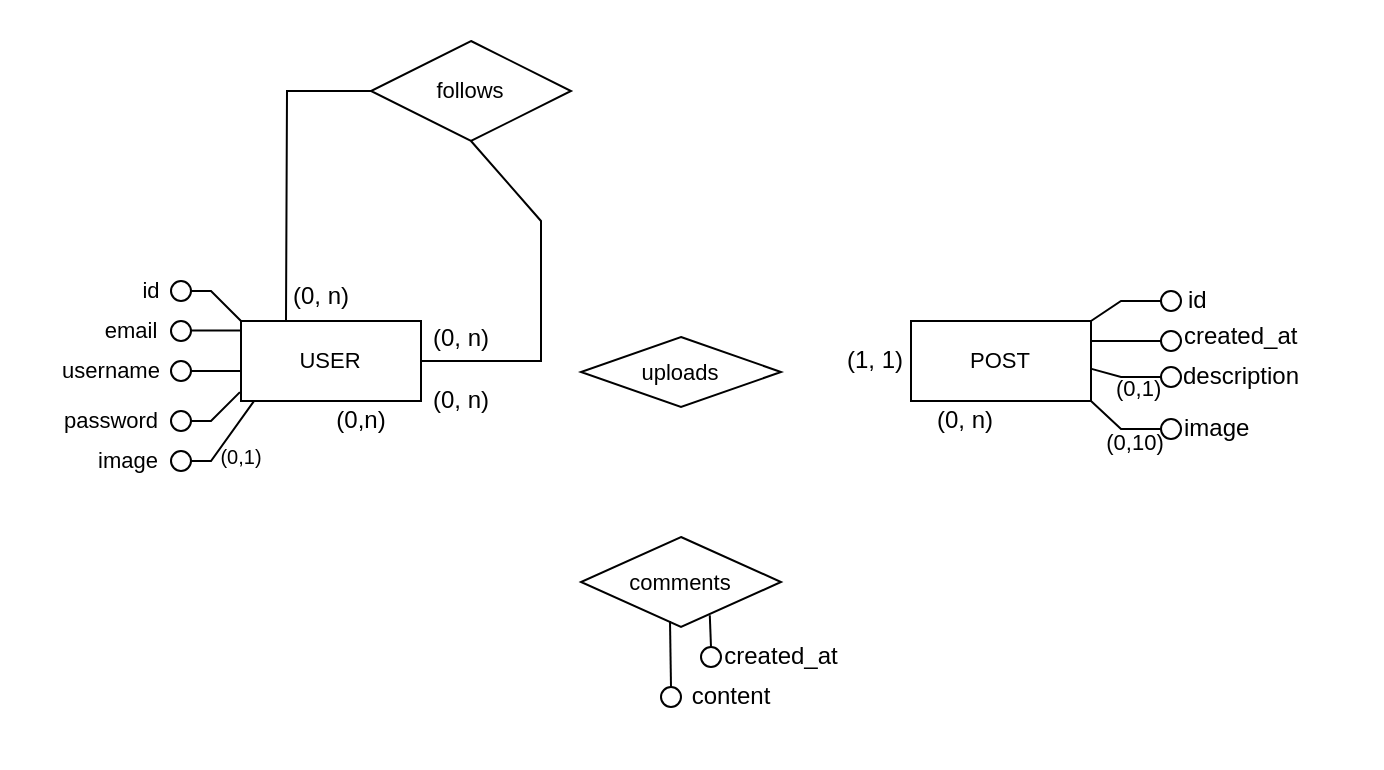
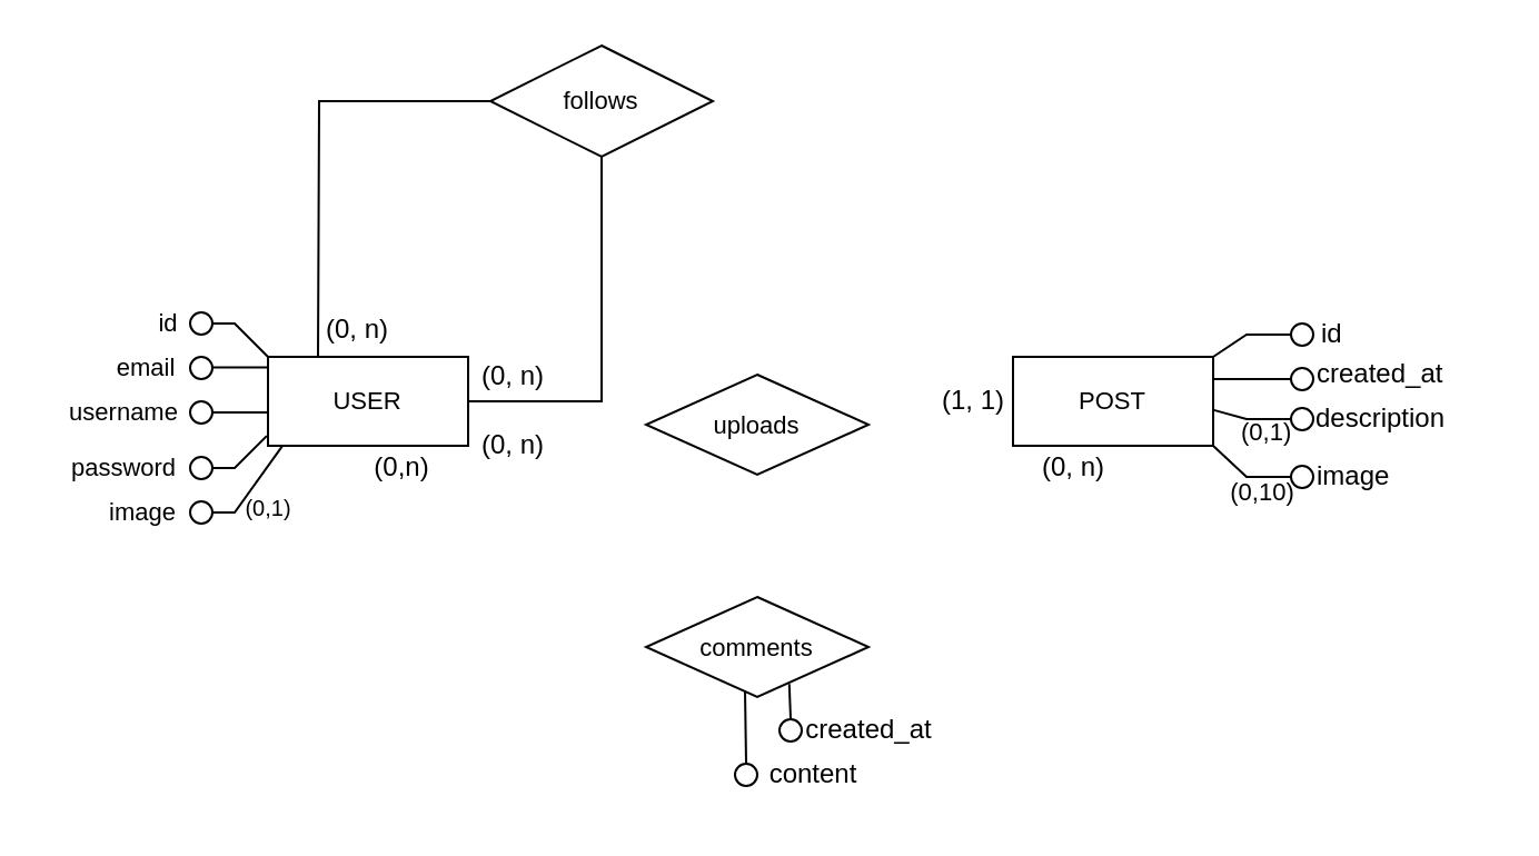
  <mxCell id="0" />
  <mxCell id="1" parent="0" />
  <mxCell id="2" value="&lt;font&gt;USER&lt;/font&gt;" style="rounded=0;whiteSpace=wrap;html=1;fillColor=none;fontSize=11;" parent="1" vertex="1"><mxGeometry x="120" y="160" width="90" height="40" as="geometry" /></mxCell>
  <mxCell id="3" value="" style="ellipse;whiteSpace=wrap;html=1;aspect=fixed;fillColor=light-dark(#FFFFFF,#FFFFFF);fontSize=11;" parent="1" vertex="1"><mxGeometry x="85" y="140" width="10" height="10" as="geometry" /></mxCell>
  <mxCell id="4" value="id" style="text;html=1;align=center;verticalAlign=middle;resizable=0;points=[];autosize=1;strokeColor=none;fillColor=none;fontSize=11;" parent="1" vertex="1"><mxGeometry x="60" y="130" width="30" height="30" as="geometry" /></mxCell>
  <mxCell id="5" value="email" style="text;html=1;align=center;verticalAlign=middle;resizable=0;points=[];autosize=1;strokeColor=none;fillColor=none;fontSize=11;" parent="1" vertex="1"><mxGeometry x="40" y="150" width="50" height="30" as="geometry" /></mxCell>
  <mxCell id="6" value="" style="endArrow=none;html=1;rounded=0;entryX=1;entryY=0.5;entryDx=0;entryDy=0;fontSize=11;" parent="1" target="3" edge="1"><mxGeometry width="50" height="50" relative="1" as="geometry"><mxPoint x="120" y="160" as="sourcePoint" /><mxPoint x="75" y="165" as="targetPoint" /><Array as="points"><mxPoint x="105" y="145" /></Array></mxGeometry></mxCell>
  <mxCell id="7" value="" style="endArrow=none;html=1;rounded=0;entryX=1;entryY=0.5;entryDx=0;entryDy=0;exitX=0;exitY=0.5;exitDx=0;exitDy=0;fontSize=11;" parent="1" edge="1"><mxGeometry width="50" height="50" relative="1" as="geometry"><mxPoint x="120" y="164.8" as="sourcePoint" /><mxPoint x="90" y="164.8" as="targetPoint" /></mxGeometry></mxCell>
  <mxCell id="8" value="username" style="text;html=1;align=center;verticalAlign=middle;resizable=0;points=[];autosize=1;strokeColor=none;fillColor=none;fontSize=11;" parent="1" vertex="1"><mxGeometry x="20" y="170" width="70" height="30" as="geometry" /></mxCell>
  <mxCell id="9" value="" style="ellipse;whiteSpace=wrap;html=1;aspect=fixed;fillColor=light-dark(#FFFFFF,#FFFFFF);fontSize=11;" parent="1" vertex="1"><mxGeometry x="85" y="180" width="10" height="10" as="geometry" /></mxCell>
  <mxCell id="10" value="" style="ellipse;whiteSpace=wrap;html=1;aspect=fixed;fillColor=light-dark(#FFFFFF,#FFFFFF);fontSize=11;" parent="1" vertex="1"><mxGeometry x="85" y="160" width="10" height="10" as="geometry" /></mxCell>
  <mxCell id="11" value="(0, n)" style="text;html=1;align=center;verticalAlign=middle;resizable=0;points=[];autosize=1;strokeColor=none;fillColor=none;" parent="1" vertex="1"><mxGeometry x="135" y="133" width="50" height="30" as="geometry" /></mxCell>
  <mxCell id="12" value="" style="endArrow=none;html=1;rounded=0;entryX=-0.006;entryY=0.889;entryDx=0;entryDy=0;exitX=1;exitY=0.5;exitDx=0;exitDy=0;fontSize=11;entryPerimeter=0;" parent="1" source="14" target="2" edge="1"><mxGeometry width="50" height="50" relative="1" as="geometry"><mxPoint x="110" y="208" as="sourcePoint" /><mxPoint x="130" y="223" as="targetPoint" /><Array as="points"><mxPoint x="105" y="210" /></Array></mxGeometry></mxCell>
  <mxCell id="13" value="password" style="text;html=1;align=center;verticalAlign=middle;resizable=0;points=[];autosize=1;strokeColor=none;fillColor=none;fontSize=11;" parent="1" vertex="1"><mxGeometry x="20" y="195" width="70" height="30" as="geometry" /></mxCell>
  <mxCell id="14" value="" style="ellipse;whiteSpace=wrap;html=1;aspect=fixed;fillColor=none;fontSize=11;" parent="1" vertex="1"><mxGeometry x="85" y="205" width="10" height="10" as="geometry" /></mxCell>
  <mxCell id="15" value="&lt;font&gt;POST&lt;/font&gt;" style="rounded=0;whiteSpace=wrap;html=1;fillColor=none;fontSize=11;" parent="1" vertex="1"><mxGeometry x="455" y="160" width="90" height="40" as="geometry" /></mxCell>
- <mxCell id="16" value="&lt;font&gt;follows&lt;/font&gt;" style="shape=rhombus;perimeter=rhombusPerimeter;whiteSpace=wrap;html=1;align=center;fillColor=none;fontSize=11;" parent="1" vertex="1"><mxGeometry x="185" y="20" width="100" height="50" as="geometry" /></mxCell>
+ <mxCell id="16" value="&lt;font&gt;follows&lt;/font&gt;" style="shape=rhombus;perimeter=rhombusPerimeter;whiteSpace=wrap;html=1;align=center;fillColor=none;fontSize=11;" parent="1" vertex="1"><mxGeometry x="220" y="20" width="100" height="50" as="geometry" /></mxCell>
  <mxCell id="17" value="" style="endArrow=none;html=1;rounded=0;entryX=0;entryY=0.5;entryDx=0;entryDy=0;exitX=0.25;exitY=0;exitDx=0;exitDy=0;fontSize=11;" parent="1" source="2" target="16" edge="1"><mxGeometry width="50" height="50" relative="1" as="geometry"><mxPoint x="375" y="190" as="sourcePoint" /><mxPoint x="435" y="190" as="targetPoint" /><Array as="points"><mxPoint x="143" y="45" /></Array></mxGeometry></mxCell>
  <mxCell id="18" value="" style="endArrow=none;html=1;rounded=0;entryX=1;entryY=0.5;entryDx=0;entryDy=0;exitX=0.5;exitY=1;exitDx=0;exitDy=0;fontSize=11;" parent="1" source="16" target="2" edge="1"><mxGeometry width="50" height="50" relative="1" as="geometry"><mxPoint x="172" y="209" as="sourcePoint" /><mxPoint x="470" y="200" as="targetPoint" /><Array as="points"><mxPoint x="270" y="110" /><mxPoint x="270" y="180" /></Array></mxGeometry></mxCell>
  <mxCell id="19" value="(0, n)" style="text;html=1;align=center;verticalAlign=middle;resizable=0;points=[];autosize=1;strokeColor=none;fillColor=none;" parent="1" vertex="1"><mxGeometry x="205" y="185" width="50" height="30" as="geometry" /></mxCell>
- <mxCell id="20" value="uploads" style="shape=rhombus;perimeter=rhombusPerimeter;whiteSpace=wrap;html=1;align=center;fillColor=none;fontSize=11;" parent="1" vertex="1"><mxGeometry x="290" y="168" width="100" height="35" as="geometry" /></mxCell>
+ <mxCell id="20" value="uploads" style="shape=rhombus;perimeter=rhombusPerimeter;whiteSpace=wrap;html=1;align=center;fillColor=none;fontSize=11;" parent="1" vertex="1"><mxGeometry x="290" y="168" width="100" height="45" as="geometry" /></mxCell>
  <mxCell id="21" value="(0, n)" style="text;html=1;align=center;verticalAlign=middle;resizable=0;points=[];autosize=1;strokeColor=none;fillColor=none;" parent="1" vertex="1"><mxGeometry x="457" y="195" width="50" height="30" as="geometry" /></mxCell>
  <mxCell id="22" value="(1, 1)" style="text;html=1;align=center;verticalAlign=middle;resizable=0;points=[];autosize=1;strokeColor=none;fillColor=none;" parent="1" vertex="1"><mxGeometry x="412" y="165" width="50" height="30" as="geometry" /></mxCell>
  <mxCell id="23" value="" style="endArrow=none;html=1;rounded=0;exitX=1;exitY=0.5;exitDx=0;exitDy=0;fontSize=11;entryX=0;entryY=0.5;entryDx=0;entryDy=0;" parent="1" target="24" edge="1"><mxGeometry width="50" height="50" relative="1" as="geometry"><mxPoint x="545" y="170" as="sourcePoint" /><mxPoint x="535.08" y="265" as="targetPoint" /><Array as="points" /></mxGeometry></mxCell>
  <mxCell id="24" value="" style="ellipse;whiteSpace=wrap;html=1;aspect=fixed;fillColor=none;fontSize=11;" parent="1" vertex="1"><mxGeometry x="580" y="165" width="10" height="10" as="geometry" /></mxCell>
  <mxCell id="25" value="" style="endArrow=none;html=1;rounded=0;fontSize=11;entryX=0;entryY=0.5;entryDx=0;entryDy=0;exitX=1.003;exitY=0.598;exitDx=0;exitDy=0;exitPerimeter=0;" parent="1" source="15" target="26" edge="1"><mxGeometry width="50" height="50" relative="1" as="geometry"><mxPoint x="545" y="180" as="sourcePoint" /><mxPoint x="515.08" y="265" as="targetPoint" /><Array as="points"><mxPoint x="560" y="188" /></Array></mxGeometry></mxCell>
  <mxCell id="26" value="" style="ellipse;whiteSpace=wrap;html=1;aspect=fixed;fillColor=none;fontSize=11;" parent="1" vertex="1"><mxGeometry x="580" y="183" width="10" height="10" as="geometry" /></mxCell>
  <mxCell id="27" value="created_at" style="text;html=1;align=left;verticalAlign=middle;resizable=0;points=[];autosize=1;strokeColor=none;fillColor=none;" parent="1" vertex="1"><mxGeometry x="590" y="153" width="80" height="30" as="geometry" /></mxCell>
  <mxCell id="28" value="description" style="text;html=1;align=center;verticalAlign=middle;resizable=0;points=[];autosize=1;strokeColor=none;fillColor=none;" parent="1" vertex="1"><mxGeometry x="580" y="173" width="80" height="30" as="geometry" /></mxCell>
  <mxCell id="29" value="(0,1)" style="text;html=1;align=left;verticalAlign=middle;resizable=0;points=[];autosize=1;strokeColor=none;fillColor=none;fontSize=11;rotation=0;" parent="1" vertex="1"><mxGeometry x="556" y="179" width="50" height="30" as="geometry" /></mxCell>
  <mxCell id="30" value="" style="endArrow=none;html=1;rounded=0;fontSize=11;exitX=1;exitY=1;exitDx=0;exitDy=0;entryX=0;entryY=0.5;entryDx=0;entryDy=0;" parent="1" source="15" target="31" edge="1"><mxGeometry width="50" height="50" relative="1" as="geometry"><mxPoint x="468" y="205" as="sourcePoint" /><mxPoint x="470" y="315" as="targetPoint" /><Array as="points"><mxPoint x="560" y="214" /></Array></mxGeometry></mxCell>
  <mxCell id="31" value="" style="ellipse;whiteSpace=wrap;html=1;aspect=fixed;fillColor=none;fontSize=11;" parent="1" vertex="1"><mxGeometry x="580" y="209" width="10" height="10" as="geometry" /></mxCell>
  <mxCell id="32" value="image" style="text;html=1;align=left;verticalAlign=middle;resizable=0;points=[];autosize=1;strokeColor=none;fillColor=none;" parent="1" vertex="1"><mxGeometry x="590" y="199" width="60" height="30" as="geometry" /></mxCell>
  <mxCell id="33" value="(0,10)" style="text;html=1;align=center;verticalAlign=middle;resizable=0;points=[];autosize=1;strokeColor=none;fillColor=none;fontSize=11;rotation=0;" parent="1" vertex="1"><mxGeometry x="542" y="206" width="50" height="30" as="geometry" /></mxCell>
  <mxCell id="34" value="" style="endArrow=none;html=1;rounded=0;fontSize=11;entryX=0;entryY=0.5;entryDx=0;entryDy=0;exitX=1;exitY=0;exitDx=0;exitDy=0;" parent="1" source="15" target="35" edge="1"><mxGeometry width="50" height="50" relative="1" as="geometry"><mxPoint x="550" y="255" as="sourcePoint" /><mxPoint x="550" y="265" as="targetPoint" /><Array as="points"><mxPoint x="560" y="150" /></Array></mxGeometry></mxCell>
  <mxCell id="35" value="" style="ellipse;whiteSpace=wrap;html=1;aspect=fixed;fillColor=light-dark(#FFFFFF,#FFFFFF);fontSize=11;direction=east;" parent="1" vertex="1"><mxGeometry x="580" y="145" width="10" height="10" as="geometry" /></mxCell>
  <mxCell id="36" value="id" style="text;html=1;align=left;verticalAlign=middle;resizable=0;points=[];autosize=1;strokeColor=none;fillColor=none;" parent="1" vertex="1"><mxGeometry x="592" y="135" width="30" height="30" as="geometry" /></mxCell>
  <mxCell id="37" value="comments" style="shape=rhombus;perimeter=rhombusPerimeter;whiteSpace=wrap;html=1;align=center;fillColor=none;fontSize=11;" parent="1" vertex="1"><mxGeometry x="290" y="268" width="100" height="45" as="geometry" /></mxCell>
  <mxCell id="38" value="(0,n)" style="text;html=1;align=center;verticalAlign=middle;resizable=0;points=[];autosize=1;strokeColor=none;fillColor=none;" parent="1" vertex="1"><mxGeometry x="155" y="195" width="50" height="30" as="geometry" /></mxCell>
  <mxCell id="39" value="" style="endArrow=none;html=1;rounded=0;exitX=0.445;exitY=0.935;exitDx=0;exitDy=0;fontSize=11;entryX=0.5;entryY=0;entryDx=0;entryDy=0;exitPerimeter=0;" parent="1" source="37" target="40" edge="1"><mxGeometry width="50" height="50" relative="1" as="geometry"><mxPoint x="50" y="299" as="sourcePoint" /><mxPoint x="200" y="338" as="targetPoint" /><Array as="points" /></mxGeometry></mxCell>
  <mxCell id="40" value="" style="ellipse;whiteSpace=wrap;html=1;aspect=fixed;fillColor=none;fontSize=11;" parent="1" vertex="1"><mxGeometry x="330" y="343" width="10" height="10" as="geometry" /></mxCell>
  <mxCell id="41" value="content" style="text;html=1;align=center;verticalAlign=middle;resizable=0;points=[];autosize=1;strokeColor=none;fillColor=none;" parent="1" vertex="1"><mxGeometry x="335" y="333" width="60" height="30" as="geometry" /></mxCell>
  <mxCell id="42" value="" style="endArrow=none;html=1;rounded=0;exitX=0.644;exitY=0.869;exitDx=0;exitDy=0;fontSize=11;exitPerimeter=0;entryX=0.5;entryY=0;entryDx=0;entryDy=0;" parent="1" source="37" target="43" edge="1"><mxGeometry width="50" height="50" relative="1" as="geometry"><mxPoint x="240" y="363" as="sourcePoint" /><mxPoint x="275" y="400" as="targetPoint" /><Array as="points" /></mxGeometry></mxCell>
  <mxCell id="43" value="" style="ellipse;whiteSpace=wrap;html=1;aspect=fixed;fillColor=none;fontSize=11;" parent="1" vertex="1"><mxGeometry x="350" y="323" width="10" height="10" as="geometry" /></mxCell>
  <mxCell id="44" value="created_at" style="text;html=1;align=center;verticalAlign=middle;resizable=0;points=[];autosize=1;strokeColor=none;fillColor=none;" parent="1" vertex="1"><mxGeometry x="350" y="313" width="80" height="30" as="geometry" /></mxCell>
  <mxCell id="45" value="image" style="text;html=1;align=right;verticalAlign=middle;resizable=0;points=[];autosize=1;strokeColor=none;fillColor=none;fontSize=11;" parent="1" vertex="1"><mxGeometry x="30" y="215" width="50" height="30" as="geometry" /></mxCell>
  <mxCell id="46" value="" style="endArrow=none;html=1;rounded=0;exitX=1;exitY=0.5;exitDx=0;exitDy=0;fontSize=11;entryX=0.071;entryY=1.004;entryDx=0;entryDy=0;entryPerimeter=0;" parent="1" source="47" target="2" edge="1"><mxGeometry width="50" height="50" relative="1" as="geometry"><mxPoint x="-94.73" y="207.48" as="sourcePoint" /><mxPoint x="-115" y="207.52" as="targetPoint" /><Array as="points"><mxPoint x="105" y="230" /></Array></mxGeometry></mxCell>
  <mxCell id="47" value="" style="ellipse;whiteSpace=wrap;html=1;aspect=fixed;fillColor=none;fontSize=11;" parent="1" vertex="1"><mxGeometry x="85" y="225" width="10" height="10" as="geometry" /></mxCell>
  <mxCell id="48" value="(0,1)" style="text;html=1;align=center;verticalAlign=middle;resizable=0;points=[];autosize=1;strokeColor=none;fillColor=none;fontSize=10;rotation=0;" parent="1" vertex="1"><mxGeometry x="100" y="213" width="40" height="30" as="geometry" /></mxCell>
  <mxCell id="49" value="" style="endArrow=none;html=1;rounded=0;entryX=1;entryY=0.5;entryDx=0;entryDy=0;exitX=-0.004;exitY=0.625;exitDx=0;exitDy=0;fontSize=11;exitPerimeter=0;" parent="1" source="2" target="9" edge="1"><mxGeometry width="50" height="50" relative="1" as="geometry"><mxPoint x="130" y="174.8" as="sourcePoint" /><mxPoint x="100" y="174.8" as="targetPoint" /></mxGeometry></mxCell>
  <mxCell id="50" value="(0, n)" style="text;html=1;align=center;verticalAlign=middle;resizable=0;points=[];autosize=1;strokeColor=none;fillColor=none;" parent="1" vertex="1"><mxGeometry x="205" y="154" width="50" height="30" as="geometry" /></mxCell>
